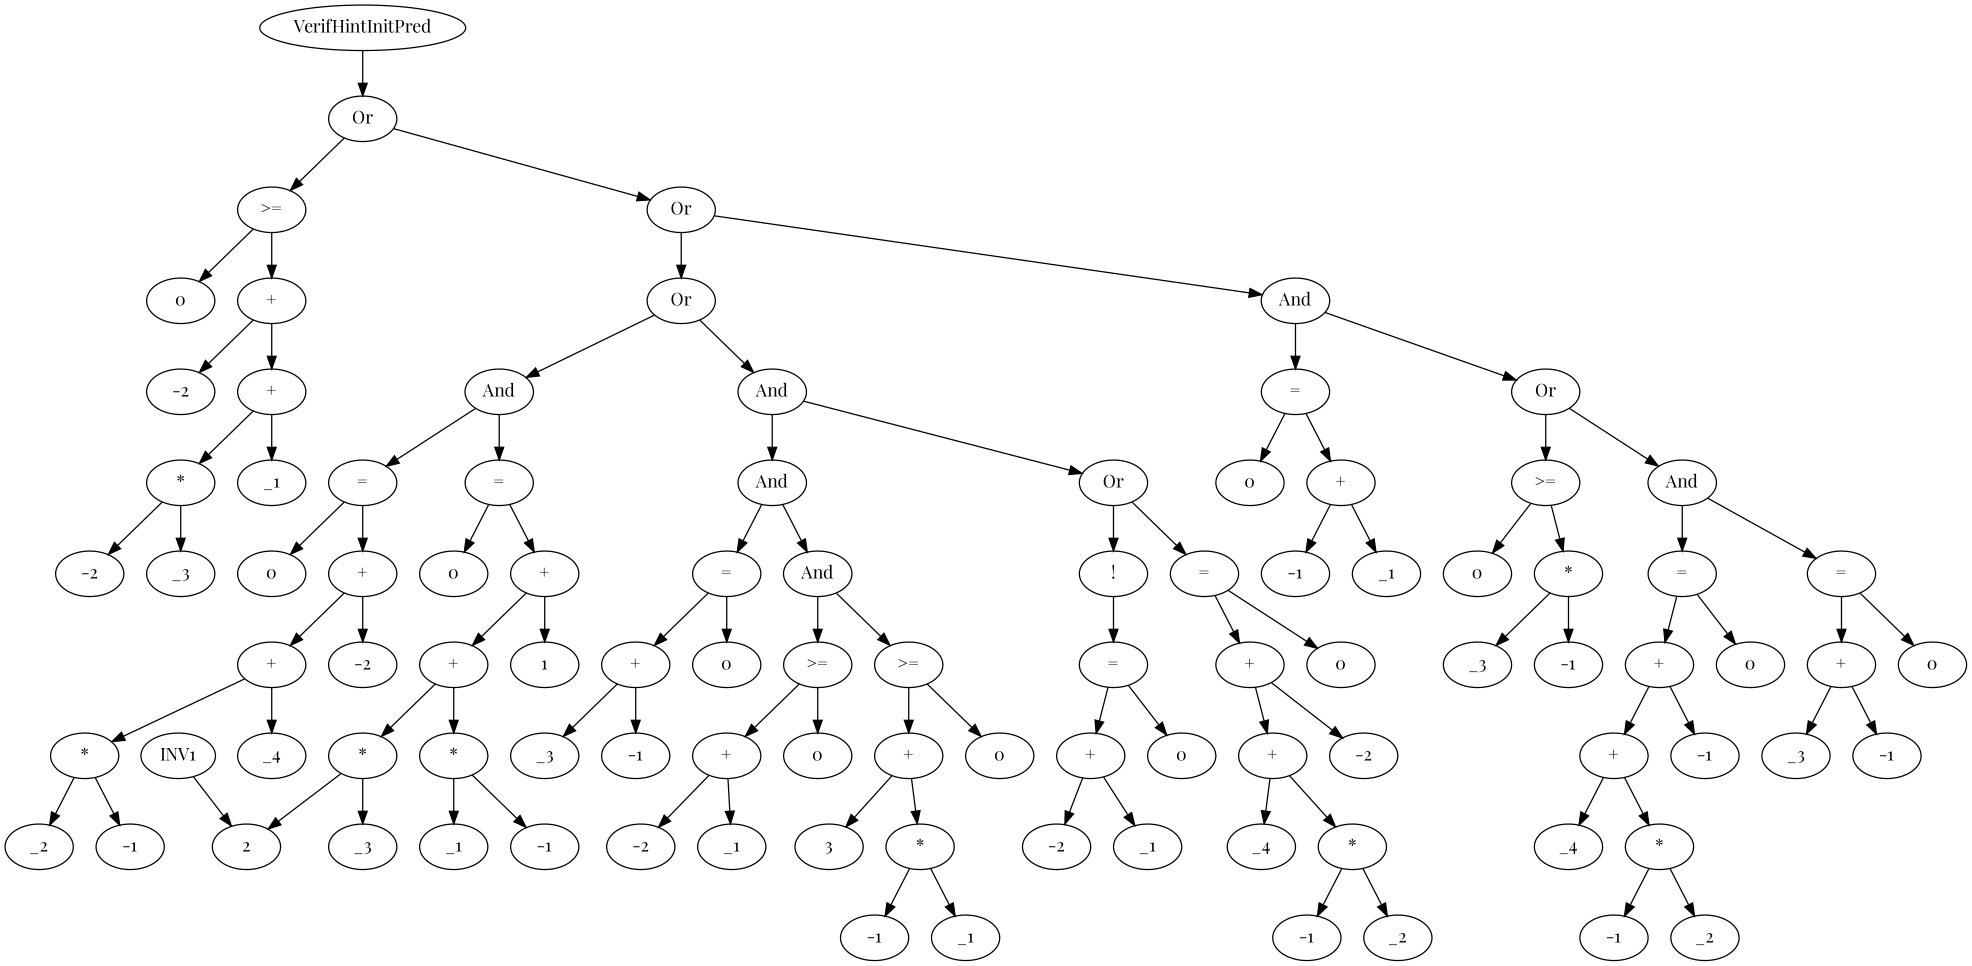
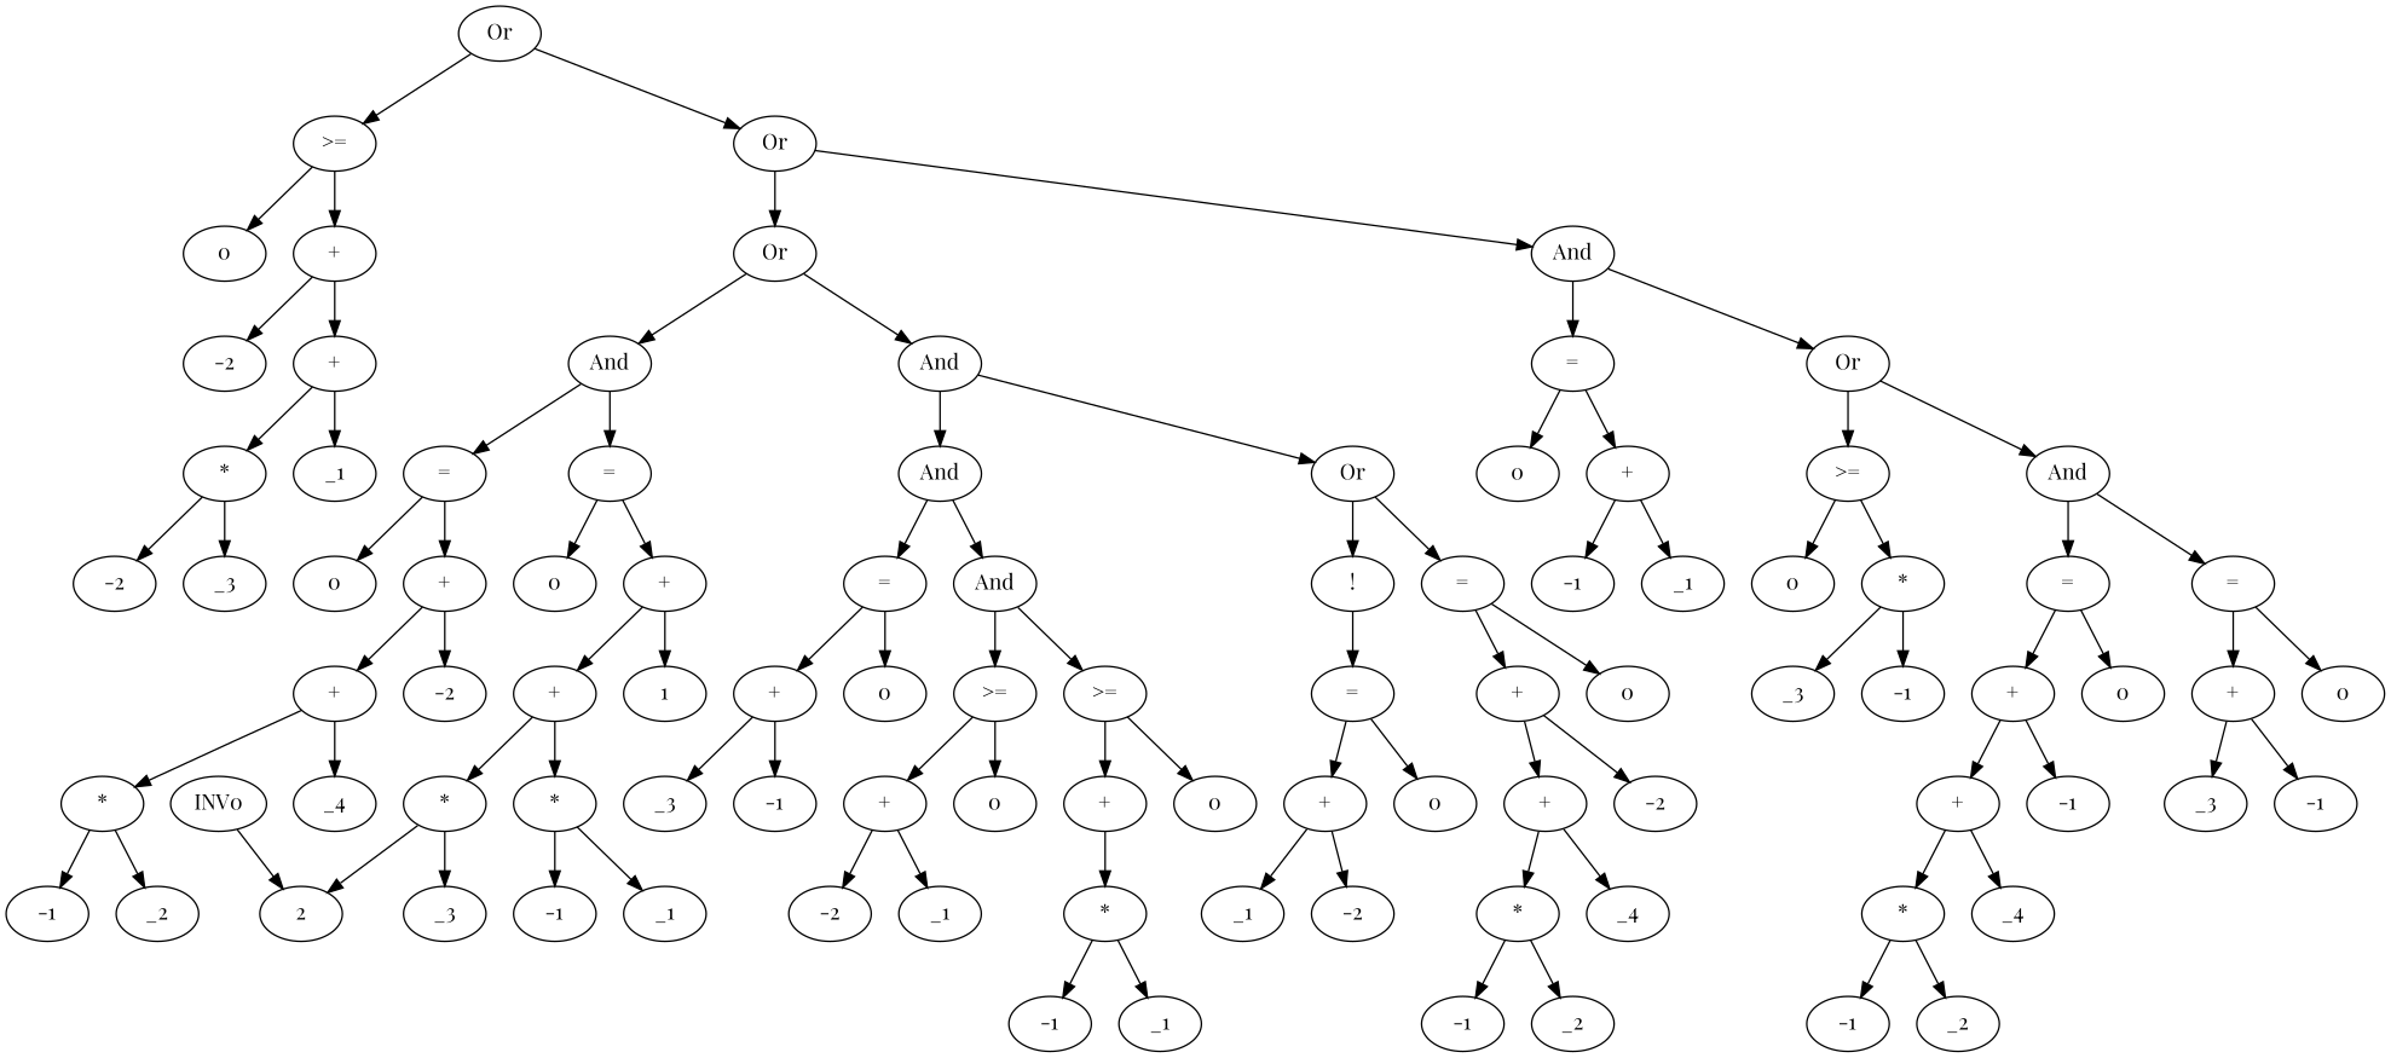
  digraph {
    fontname="Playfair Display"
    node [fontname="Playfair Display"]
    edge [fontname="Playfair Display"]
-   n1 [label=INV1]
+   n1 [label=INV0]
    n2 [label=2]
-   n3 [label=VerifHintInitPred]
    n4 [label=Or]
    n5 [label=">="]
    n6 [label=Or]
    n7 [label=0]
    n8 [label="+"]
    n9 [label=Or]
    n10 [label=And]
    n11 [label=-2]
    n12 [label="+"]
    n13 [label="*"]
    n14 [label=_1]
    n15 [label=-2]
    n16 [label=_3]
    n17 [label=And]
    n18 [label=And]
    n19 [label="="]
    n20 [label=Or]
    n21 [label="="]
    n22 [label="="]
    n23 [label=And]
    n24 [label=Or]
    n25 [label=0]
    n26 [label="+"]
    n27 [label=0]
    n28 [label="+"]
    n29 [label=-2]
    n30 [label="+"]
    n31 [label=_4]
    n32 [label="*"]
    n33 [label=-1]
    n34 [label=_2]
    n35 [label=1]
    n36 [label="+"]
    n37 [label="*"]
    n38 [label="*"]
    n39 [label=_3]
    n40 [label=-1]
    n41 [label=_1]
    n42 [label="="]
    n43 [label=And]
    n44 [label="!"]
    n45 [label="="]
    n46 [label=0]
    n47 [label="+"]
    n48 [label=">="]
    n49 [label=">="]
    n50 [label=-1]
    n51 [label=_3]
    n52 [label=0]
    n53 [label="+"]
    n54 [label=0]
    n55 [label="+"]
-   n56 [label=3]
    n57 [label="*"]
    n58 [label=-1]
    n59 [label=_1]
    n60 [label=-2]
    n61 [label=_1]
    n62 [label="="]
    n63 [label=0]
    n64 [label="+"]
    n65 [label=0]
    n66 [label="+"]
    n67 [label=-2]
    n68 [label=_1]
    n69 [label=-2]
    n70 [label="+"]
    n71 [label=_4]
    n72 [label="*"]
    n73 [label=-1]
    n74 [label=_2]
    n75 [label=0]
    n76 [label="+"]
    n77 [label=">="]
    n78 [label=And]
    n79 [label=-1]
    n80 [label=_1]
    n81 [label=0]
    n82 [label="*"]
    n83 [label="="]
    n84 [label="="]
    n85 [label=-1]
    n86 [label=_3]
    n87 [label=0]
    n88 [label="+"]
    n89 [label=0]
    n90 [label="+"]
    n91 [label=-1]
    n92 [label="+"]
    n93 [label=_4]
    n94 [label="*"]
    n95 [label=-1]
    n96 [label=_2]
    n97 [label=-1]
    n98 [label=_3]
    n1 -> n2
-   n3 -> n4
    n4 -> n5
    n4 -> n6
    n5 -> n7
    n5 -> n8
    n6 -> n9
    n6 -> n10
    n8 -> n11
    n8 -> n12
    n9 -> n17
    n9 -> n18
    n10 -> n19
    n10 -> n20
    n12 -> n13
    n12 -> n14
    n13 -> n15
    n13 -> n16
    n17 -> n21
    n17 -> n22
    n18 -> n23
    n18 -> n24
    n19 -> n75
    n19 -> n76
    n20 -> n77
    n20 -> n78
    n21 -> n25
    n21 -> n26
    n22 -> n27
    n22 -> n28
    n23 -> n42
    n23 -> n43
    n24 -> n44
    n24 -> n45
    n26 -> n29
    n26 -> n30
    n28 -> n35
    n28 -> n36
    n30 -> n31
    n30 -> n32
    n32 -> n33
    n32 -> n34
    n36 -> n37
    n36 -> n38
    n37 -> n2
    n37 -> n39
    n38 -> n40
    n38 -> n41
    n42 -> n46
    n42 -> n47
    n43 -> n48
    n43 -> n49
    n44 -> n62
    n45 -> n63
    n45 -> n64
    n47 -> n50
    n47 -> n51
    n48 -> n52
    n48 -> n53
    n49 -> n54
    n49 -> n55
-   n53 -> n56
    n53 -> n57
    n55 -> n60
    n55 -> n61
    n57 -> n58
    n57 -> n59
    n62 -> n65
    n62 -> n66
    n64 -> n69
    n64 -> n70
    n66 -> n67
    n66 -> n68
    n70 -> n71
    n70 -> n72
    n72 -> n73
    n72 -> n74
    n76 -> n79
    n76 -> n80
    n77 -> n81
    n77 -> n82
    n78 -> n83
    n78 -> n84
    n82 -> n85
    n82 -> n86
    n83 -> n87
    n83 -> n88
    n84 -> n89
    n84 -> n90
    n88 -> n91
    n88 -> n92
    n90 -> n97
    n90 -> n98
    n92 -> n93
    n92 -> n94
    n94 -> n95
    n94 -> n96
  }
